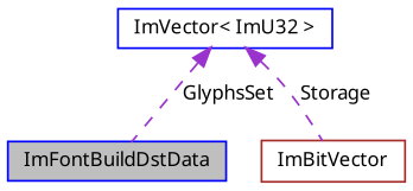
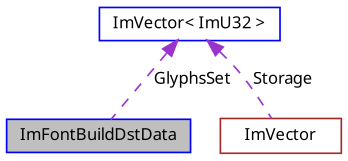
  digraph {
    fontname="Noto Sans"
    node [color=blue fillcolor=white fontname="Noto Sans" fontsize=10 shape=record style=filled]
    edge [color=darkorchid3 dir=back fontname="Noto Sans" fontsize=10 labelfontname=Helvetica labelfontsize=10 style=dashed]
    n1 [fillcolor=grey75 fontcolor=black height=0.2 label=ImFontBuildDstData width=0.4]
-   n2 [color=brown height=0.2 label=ImBitVector width=0.4]
+   n2 [color=brown height=0.2 label=ImVector width=0.4]
    n3 [height=0.2 label="ImVector\< ImU32 \>" width=0.4]
    n3 -> n1 [label=" GlyphsSet"]
    n3 -> n2 [label=" Storage"]
  }
